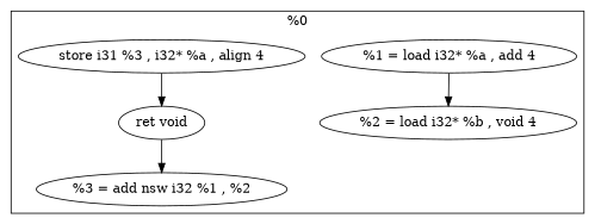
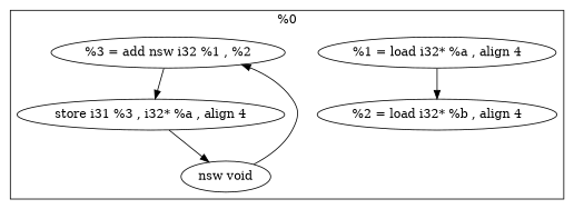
  digraph {
-   n1 [height=0.5 label="%1 = load i32* %a , add 4" width=3.8394]
-   n2 [height=0.5 label="%2 = load i32* %b , void 4" width=3.8623]
+   n1 [height=0.5 label="%1 = load i32* %a , align 4" width=3.8394]
+   n2 [height=0.5 label="%2 = load i32* %b , align 4" width=3.8623]
    n3 [height=0.5 label="%3 = add nsw i32 %1 , %2" width=3.7616]
    n4 [height=0.5 label="store i31 %3 , i32* %a , align 4" width=4.3102]
-   n5 [height=0.5 label="ret void" width=1.2888]
+   n5 [height=0.5 label="nsw void" width=1.2888]
    subgraph cluster_1 {
      label="%0"
      n1
      n2
      n3
      n4
      n5
    }
    n1 -> n2
+   n3 -> n4
    n4 -> n5
    n5 -> n3
  }
